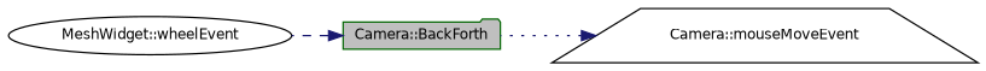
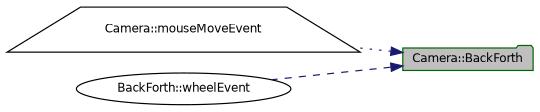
  digraph {
    rankdir=RL
    node [color=black fillcolor=white fontname=Helvetica fontsize=10 style=filled]
    edge [color=midnightblue dir=back fontname=Helvetica fontsize=10 labelfontname=Helvetica labelfontsize=10]
    n1 [color=darkgreen fillcolor=grey75 fontcolor=black height=0.2 label="Camera::BackForth" shape=folder width=0.4]
    n2 [height=0.2 label="Camera::mouseMoveEvent" shape=trapezium width=0.4]
-   n3 [height=0.2 label="MeshWidget::wheelEvent" shape=ellipse width=0.4]
-   n2 -> n1 [style=dotted]
+   n3 [height=0.2 label="BackForth::wheelEvent" shape=ellipse width=0.4]
+   n1 -> n2 [style=dotted]
    n1 -> n3 [style=dashed]
  }
